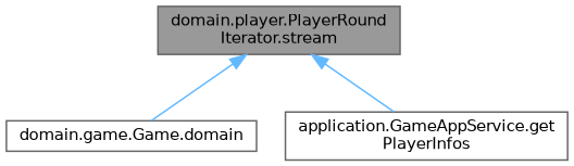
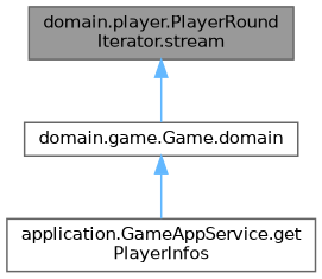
  digraph {
    rankdir=TB
    node [color=grey40 fillcolor=white fontname=Helvetica fontsize=10 shape=box style=filled]
    edge [color=steelblue1 dir=back fontname=Helvetica fontsize=10 labelfontname=Helvetica labelfontsize=10 style=solid]
    n1 [color=gray40 fillcolor=grey60 fontcolor=black height=0.2 label="domain.player.PlayerRound\lIterator.stream" width=0.4]
    n2 [height=0.2 label="domain.game.Game.domain" width=0.4]
    n3 [height=0.2 label="application.GameAppService.get\lPlayerInfos" width=0.4]
    n1 -> n2
-   n1 -> n3
+   n2 -> n3
  }
